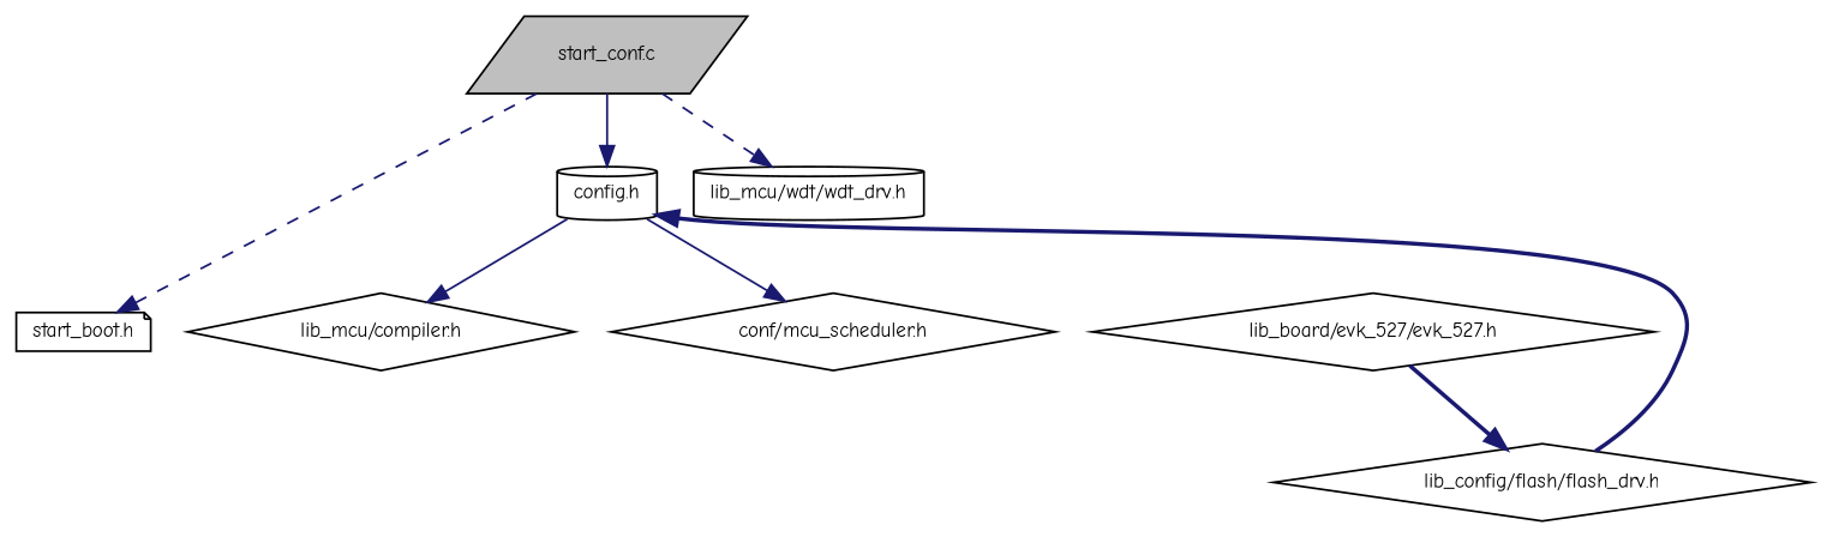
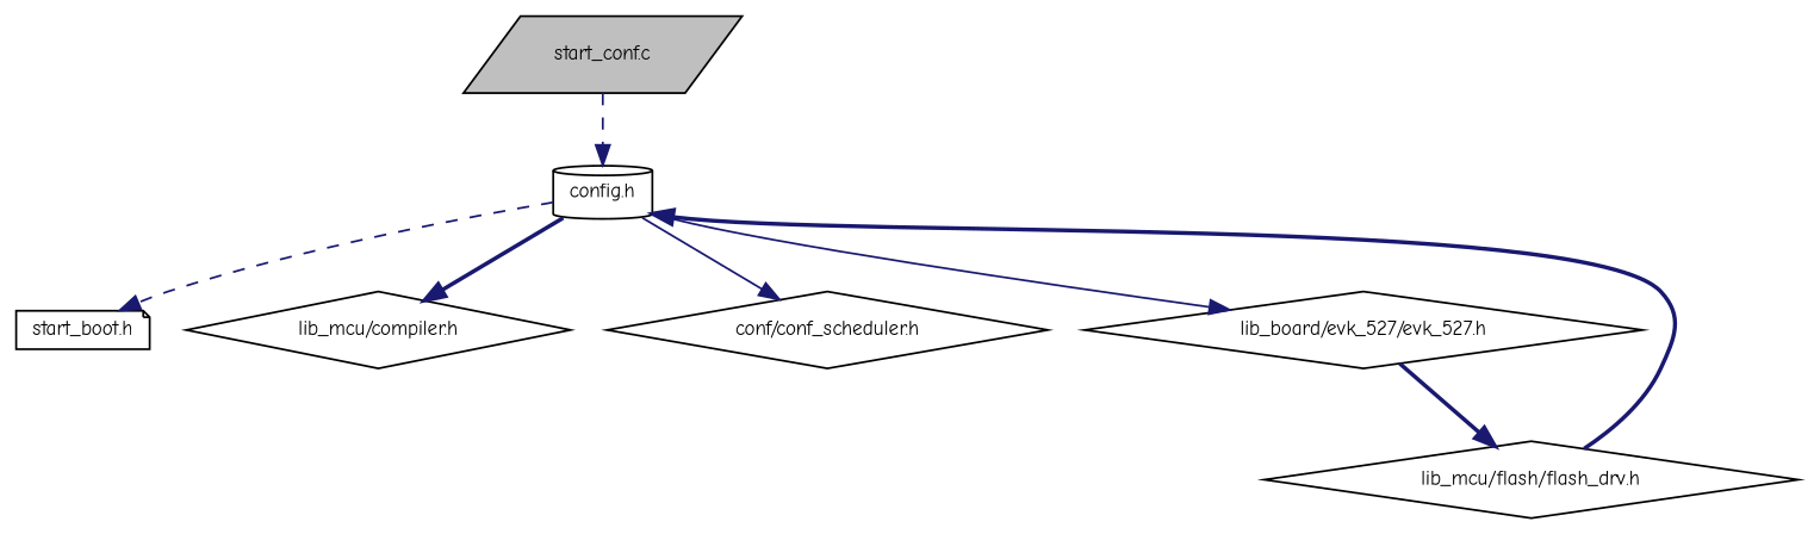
  digraph {
    fontname="Comic Neue"
    node [color=black fillcolor=white fontname="Comic Neue" fontsize=10 shape=diamond style=filled]
    edge [color=midnightblue fontname="Comic Neue" fontsize=10 labelfontname="FreeSans.ttf" labelfontsize=10 style=dashed]
    n1 [fillcolor=grey75 fontcolor=black height=0.2 label="start_conf.c" shape=parallelogram width=0.4]
    n2 [height=0.2 label="config.h" shape=cylinder width=0.4]
    n3 [height=0.2 label="start_boot.h" shape=note width=0.4]
-   n4 [height=0.2 label="lib_mcu/wdt/wdt_drv.h" shape=cylinder width=0.4]
    n5 [height=0.2 label="lib_mcu/compiler.h" width=0.4]
-   n6 [height=0.2 label="conf/mcu_scheduler.h" width=0.4]
+   n6 [height=0.2 label="conf/conf_scheduler.h" width=0.4]
    n7 [height=0.2 label="lib_board/evk_527/evk_527.h" width=0.4]
-   n8 [height=0.2 label="lib_config/flash/flash_drv.h" width=0.4]
-   n1 -> n2 [style=solid]
-   n1 -> n3
-   n1 -> n4
-   n2 -> n5 [style=solid]
+   n8 [height=0.2 label="lib_mcu/flash/flash_drv.h" width=0.4]
+   n1 -> n2
+   n2 -> n3
+   n2 -> n5 [style=bold]
    n2 -> n6 [style=solid]
+   n2 -> n7 [style=solid]
    n7 -> n8 [style=bold]
    n8 -> n2 [style=bold]
  }
